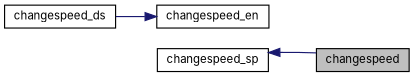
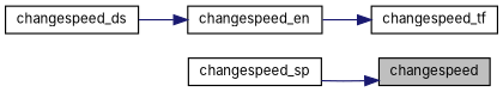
  digraph {
    fontname=Inter
    rankdir=RL
    node [color=black fillcolor=white fontname=Inter fontsize=10 shape=record style=filled]
    edge [color=midnightblue dir=back fontname=Inter fontsize=10 labelfontname=Helvetica labelfontsize=10 style=solid]
    n1 [fillcolor=grey75 fontcolor=black height=0.2 label=changespeed width=0.4]
    n2 [height=0.2 label=changespeed_sp width=0.4]
    n3 [height=0.2 label=changespeed_ds width=0.4]
+   n4 [height=0.2 label=changespeed_tf width=0.4]
    n5 [height=0.2 label=changespeed_en width=0.4]
-   n2 -> n1
+   n1 -> n2
+   n4 -> n5
    n5 -> n3
  }
